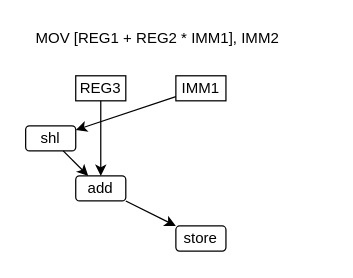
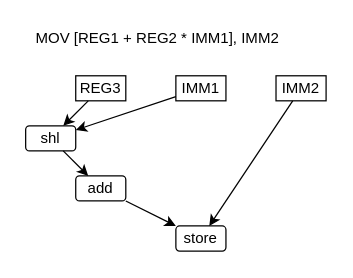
  <mxCell id="0" />
  <mxCell id="1" parent="0" />
  <mxCell id="2" value="MOV [REG1 + REG2 * IMM1], IMM2" style="text;html=1;align=center;verticalAlign=middle;resizable=0;points=[];autosize=1;strokeColor=none;fillColor=none;" vertex="1" parent="1"><mxGeometry x="20" y="20" width="210" height="20" as="geometry" /></mxCell>
  <mxCell id="3" value="REG3" style="whiteSpace=wrap;html=1;" vertex="1" parent="1"><mxGeometry x="60" y="60" width="40" height="20" as="geometry" /></mxCell>
  <mxCell id="4" value="IMM1" style="whiteSpace=wrap;html=1;" vertex="1" parent="1"><mxGeometry x="140" y="60" width="40" height="20" as="geometry" /></mxCell>
+ <mxCell id="5" value="IMM2" style="whiteSpace=wrap;html=1;" vertex="1" parent="1"><mxGeometry x="220" y="60" width="40" height="20" as="geometry" /></mxCell>
  <mxCell id="6" value="" style="endArrow=classic;html=1;rounded=0;" edge="1" parent="1" source="4" target="7"><mxGeometry width="50" height="50" relative="1" as="geometry"><mxPoint x="16.667" y="90" as="sourcePoint" /><mxPoint x="60" y="120" as="targetPoint" /></mxGeometry></mxCell>
  <mxCell id="7" value="shl" style="rounded=1;whiteSpace=wrap;html=1;" vertex="1" parent="1"><mxGeometry x="20" y="100" width="40" height="20" as="geometry" /></mxCell>
  <mxCell id="8" value="add" style="rounded=1;whiteSpace=wrap;html=1;" vertex="1" parent="1"><mxGeometry x="60" y="140" width="40" height="20" as="geometry" /></mxCell>
  <mxCell id="9" value="" style="endArrow=classic;html=1;rounded=0;" edge="1" parent="1" source="7" target="8"><mxGeometry width="50" height="50" relative="1" as="geometry"><mxPoint x="20" y="180" as="sourcePoint" /><mxPoint x="43.333" y="130" as="targetPoint" /></mxGeometry></mxCell>
- <mxCell id="10" value="" style="endArrow=classic;html=1;rounded=0;" edge="1" parent="1" source="3" target="8"><mxGeometry width="50" height="50" relative="1" as="geometry"><mxPoint x="56.667" y="150" as="sourcePoint" /><mxPoint x="130" y="150" as="targetPoint" /></mxGeometry></mxCell>
+ <mxCell id="10" value="" style="endArrow=classic;html=1;rounded=0;" edge="1" parent="1" source="3" target="7"><mxGeometry width="50" height="50" relative="1" as="geometry"><mxPoint x="56.667" y="150" as="sourcePoint" /><mxPoint x="130" y="150" as="targetPoint" /></mxGeometry></mxCell>
  <mxCell id="11" value="store" style="rounded=1;whiteSpace=wrap;html=1;" vertex="1" parent="1"><mxGeometry x="140" y="180" width="40" height="20" as="geometry" /></mxCell>
  <mxCell id="12" value="" style="endArrow=classic;html=1;rounded=0;" edge="1" parent="1" source="8" target="11"><mxGeometry width="50" height="50" relative="1" as="geometry"><mxPoint x="56.667" y="150" as="sourcePoint" /><mxPoint x="83.333" y="190" as="targetPoint" /></mxGeometry></mxCell>
+ <mxCell id="13" value="" style="endArrow=classic;html=1;rounded=0;" edge="1" parent="1" source="5" target="11"><mxGeometry width="50" height="50" relative="1" as="geometry"><mxPoint x="103.333" y="210" as="sourcePoint" /><mxPoint x="210" y="240" as="targetPoint" /></mxGeometry></mxCell>
